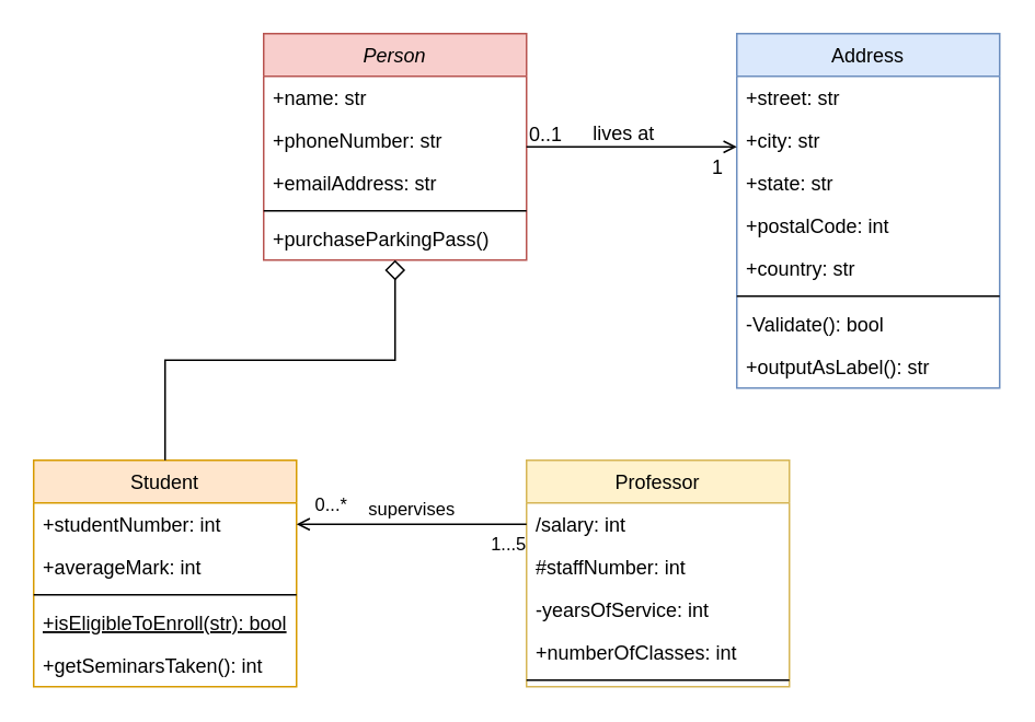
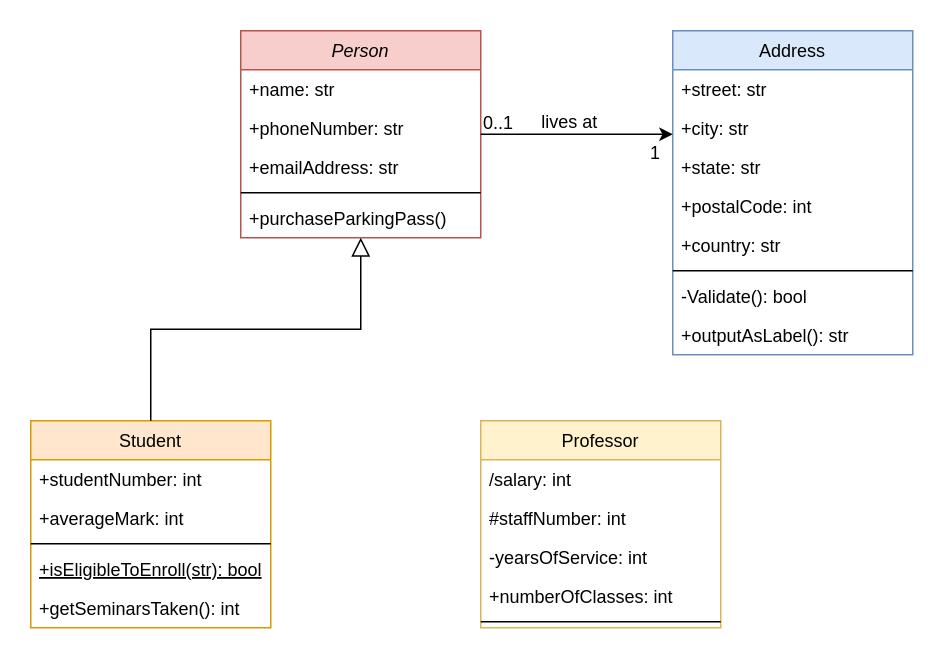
  <mxCell id="0" />
  <mxCell id="1" parent="0" />
  <mxCell id="2" value="Person" style="swimlane;fontStyle=2;align=center;verticalAlign=top;childLayout=stackLayout;horizontal=1;startSize=26;horizontalStack=0;resizeParent=1;resizeLast=0;collapsible=1;marginBottom=0;rounded=0;shadow=0;strokeWidth=1;fillColor=#f8cecc;strokeColor=#b85450;" parent="1" vertex="1"><mxGeometry x="160" y="20" width="160" height="138" as="geometry"><mxRectangle x="230" y="140" width="160" height="26" as="alternateBounds" /></mxGeometry></mxCell>
  <mxCell id="3" value="+name: str" style="text;align=left;verticalAlign=top;spacingLeft=4;spacingRight=4;overflow=hidden;rotatable=0;points=[[0,0.5],[1,0.5]];portConstraint=eastwest;" parent="2" vertex="1"><mxGeometry y="26" width="160" height="26" as="geometry" /></mxCell>
  <mxCell id="4" value="+phoneNumber: str" style="text;align=left;verticalAlign=top;spacingLeft=4;spacingRight=4;overflow=hidden;rotatable=0;points=[[0,0.5],[1,0.5]];portConstraint=eastwest;rounded=0;shadow=0;html=0;" parent="2" vertex="1"><mxGeometry y="52" width="160" height="26" as="geometry" /></mxCell>
  <mxCell id="5" value="+emailAddress: str" style="text;align=left;verticalAlign=top;spacingLeft=4;spacingRight=4;overflow=hidden;rotatable=0;points=[[0,0.5],[1,0.5]];portConstraint=eastwest;rounded=0;shadow=0;html=0;" parent="2" vertex="1"><mxGeometry y="78" width="160" height="26" as="geometry" /></mxCell>
  <mxCell id="6" value="" style="line;html=1;strokeWidth=1;align=left;verticalAlign=middle;spacingTop=-1;spacingLeft=3;spacingRight=3;rotatable=0;labelPosition=right;points=[];portConstraint=eastwest;" parent="2" vertex="1"><mxGeometry y="104" width="160" height="8" as="geometry" /></mxCell>
  <mxCell id="7" value="+purchaseParkingPass()" style="text;align=left;verticalAlign=top;spacingLeft=4;spacingRight=4;overflow=hidden;rotatable=0;points=[[0,0.5],[1,0.5]];portConstraint=eastwest;" parent="2" vertex="1"><mxGeometry y="112" width="160" height="26" as="geometry" /></mxCell>
  <mxCell id="8" value="Student" style="swimlane;fontStyle=0;align=center;verticalAlign=top;childLayout=stackLayout;horizontal=1;startSize=26;horizontalStack=0;resizeParent=1;resizeLast=0;collapsible=1;marginBottom=0;rounded=0;shadow=0;strokeWidth=1;fillColor=#ffe6cc;strokeColor=#d79b00;" parent="1" vertex="1"><mxGeometry x="20" y="280" width="160" height="138" as="geometry"><mxRectangle x="130" y="380" width="160" height="26" as="alternateBounds" /></mxGeometry></mxCell>
  <mxCell id="9" value="+studentNumber: int" style="text;align=left;verticalAlign=top;spacingLeft=4;spacingRight=4;overflow=hidden;rotatable=0;points=[[0,0.5],[1,0.5]];portConstraint=eastwest;fontStyle=0" parent="8" vertex="1"><mxGeometry y="26" width="160" height="26" as="geometry" /></mxCell>
  <mxCell id="10" value="+averageMark: int" style="text;align=left;verticalAlign=top;spacingLeft=4;spacingRight=4;overflow=hidden;rotatable=0;points=[[0,0.5],[1,0.5]];portConstraint=eastwest;rounded=0;shadow=0;html=0;" parent="8" vertex="1"><mxGeometry y="52" width="160" height="26" as="geometry" /></mxCell>
  <mxCell id="11" value="" style="line;html=1;strokeWidth=1;align=left;verticalAlign=middle;spacingTop=-1;spacingLeft=3;spacingRight=3;rotatable=0;labelPosition=right;points=[];portConstraint=eastwest;" parent="8" vertex="1"><mxGeometry y="78" width="160" height="8" as="geometry" /></mxCell>
  <mxCell id="12" value="+isEligibleToEnroll(str): bool" style="text;align=left;verticalAlign=top;spacingLeft=4;spacingRight=4;overflow=hidden;rotatable=0;points=[[0,0.5],[1,0.5]];portConstraint=eastwest;fontStyle=4" parent="8" vertex="1"><mxGeometry y="86" width="160" height="26" as="geometry" /></mxCell>
  <mxCell id="13" value="+getSeminarsTaken(): int" style="text;align=left;verticalAlign=top;spacingLeft=4;spacingRight=4;overflow=hidden;rotatable=0;points=[[0,0.5],[1,0.5]];portConstraint=eastwest;" parent="8" vertex="1"><mxGeometry y="112" width="160" height="26" as="geometry" /></mxCell>
- <mxCell id="14" value="" style="endArrow=diamond;endSize=10;endFill=0;shadow=0;strokeWidth=1;rounded=0;edgeStyle=elbowEdgeStyle;elbow=vertical;" parent="1" source="8" target="2" edge="1"><mxGeometry width="160" relative="1" as="geometry"><mxPoint x="140" y="103" as="sourcePoint" /><mxPoint x="140" y="103" as="targetPoint" /></mxGeometry></mxCell>
+ <mxCell id="14" value="" style="endArrow=block;endSize=10;endFill=0;shadow=0;strokeWidth=1;rounded=0;edgeStyle=elbowEdgeStyle;elbow=vertical;" parent="1" source="8" target="2" edge="1"><mxGeometry width="160" relative="1" as="geometry"><mxPoint x="140" y="103" as="sourcePoint" /><mxPoint x="140" y="103" as="targetPoint" /></mxGeometry></mxCell>
  <mxCell id="15" value="Professor" style="swimlane;fontStyle=0;align=center;verticalAlign=top;childLayout=stackLayout;horizontal=1;startSize=26;horizontalStack=0;resizeParent=1;resizeLast=0;collapsible=1;marginBottom=0;rounded=0;shadow=0;strokeWidth=1;fillColor=#fff2cc;strokeColor=#d6b656;" parent="1" vertex="1"><mxGeometry x="320" y="280" width="160" height="138" as="geometry"><mxRectangle x="340" y="380" width="170" height="26" as="alternateBounds" /></mxGeometry></mxCell>
  <mxCell id="16" value="/salary: int" style="text;align=left;verticalAlign=top;spacingLeft=4;spacingRight=4;overflow=hidden;rotatable=0;points=[[0,0.5],[1,0.5]];portConstraint=eastwest;" parent="15" vertex="1"><mxGeometry y="26" width="160" height="26" as="geometry" /></mxCell>
  <mxCell id="17" value="#staffNumber: int" style="text;align=left;verticalAlign=top;spacingLeft=4;spacingRight=4;overflow=hidden;rotatable=0;points=[[0,0.5],[1,0.5]];portConstraint=eastwest;" parent="15" vertex="1"><mxGeometry y="52" width="160" height="26" as="geometry" /></mxCell>
  <mxCell id="18" value="-yearsOfService: int" style="text;align=left;verticalAlign=top;spacingLeft=4;spacingRight=4;overflow=hidden;rotatable=0;points=[[0,0.5],[1,0.5]];portConstraint=eastwest;" parent="15" vertex="1"><mxGeometry y="78" width="160" height="26" as="geometry" /></mxCell>
  <mxCell id="19" value="+numberOfClasses: int" style="text;align=left;verticalAlign=top;spacingLeft=4;spacingRight=4;overflow=hidden;rotatable=0;points=[[0,0.5],[1,0.5]];portConstraint=eastwest;" parent="15" vertex="1"><mxGeometry y="104" width="160" height="26" as="geometry" /></mxCell>
  <mxCell id="20" value="" style="line;html=1;strokeWidth=1;align=left;verticalAlign=middle;spacingTop=-1;spacingLeft=3;spacingRight=3;rotatable=0;labelPosition=right;points=[];portConstraint=eastwest;" parent="15" vertex="1"><mxGeometry y="130" width="160" height="8" as="geometry" /></mxCell>
  <mxCell id="21" value="Address" style="swimlane;fontStyle=0;align=center;verticalAlign=top;childLayout=stackLayout;horizontal=1;startSize=26;horizontalStack=0;resizeParent=1;resizeLast=0;collapsible=1;marginBottom=0;rounded=0;shadow=0;strokeWidth=1;fillColor=#dae8fc;strokeColor=#6c8ebf;" parent="1" vertex="1"><mxGeometry x="448" y="20" width="160" height="216" as="geometry"><mxRectangle x="550" y="140" width="160" height="26" as="alternateBounds" /></mxGeometry></mxCell>
  <mxCell id="22" value="+street: str" style="text;align=left;verticalAlign=top;spacingLeft=4;spacingRight=4;overflow=hidden;rotatable=0;points=[[0,0.5],[1,0.5]];portConstraint=eastwest;" parent="21" vertex="1"><mxGeometry y="26" width="160" height="26" as="geometry" /></mxCell>
  <mxCell id="23" value="+city: str" style="text;align=left;verticalAlign=top;spacingLeft=4;spacingRight=4;overflow=hidden;rotatable=0;points=[[0,0.5],[1,0.5]];portConstraint=eastwest;rounded=0;shadow=0;html=0;" parent="21" vertex="1"><mxGeometry y="52" width="160" height="26" as="geometry" /></mxCell>
  <mxCell id="24" value="+state: str" style="text;align=left;verticalAlign=top;spacingLeft=4;spacingRight=4;overflow=hidden;rotatable=0;points=[[0,0.5],[1,0.5]];portConstraint=eastwest;rounded=0;shadow=0;html=0;" parent="21" vertex="1"><mxGeometry y="78" width="160" height="26" as="geometry" /></mxCell>
  <mxCell id="25" value="+postalCode: int" style="text;align=left;verticalAlign=top;spacingLeft=4;spacingRight=4;overflow=hidden;rotatable=0;points=[[0,0.5],[1,0.5]];portConstraint=eastwest;rounded=0;shadow=0;html=0;" parent="21" vertex="1"><mxGeometry y="104" width="160" height="26" as="geometry" /></mxCell>
  <mxCell id="26" value="+country: str" style="text;align=left;verticalAlign=top;spacingLeft=4;spacingRight=4;overflow=hidden;rotatable=0;points=[[0,0.5],[1,0.5]];portConstraint=eastwest;rounded=0;shadow=0;html=0;" parent="21" vertex="1"><mxGeometry y="130" width="160" height="26" as="geometry" /></mxCell>
  <mxCell id="27" value="" style="line;html=1;strokeWidth=1;align=left;verticalAlign=middle;spacingTop=-1;spacingLeft=3;spacingRight=3;rotatable=0;labelPosition=right;points=[];portConstraint=eastwest;" parent="21" vertex="1"><mxGeometry y="156" width="160" height="8" as="geometry" /></mxCell>
  <mxCell id="28" value="-Validate(): bool" style="text;align=left;verticalAlign=top;spacingLeft=4;spacingRight=4;overflow=hidden;rotatable=0;points=[[0,0.5],[1,0.5]];portConstraint=eastwest;" parent="21" vertex="1"><mxGeometry y="164" width="160" height="26" as="geometry" /></mxCell>
  <mxCell id="29" value="+outputAsLabel(): str" style="text;align=left;verticalAlign=top;spacingLeft=4;spacingRight=4;overflow=hidden;rotatable=0;points=[[0,0.5],[1,0.5]];portConstraint=eastwest;" parent="21" vertex="1"><mxGeometry y="190" width="160" height="26" as="geometry" /></mxCell>
- <mxCell id="30" value="" style="endArrow=open;shadow=0;strokeWidth=1;rounded=0;endFill=1;edgeStyle=elbowEdgeStyle;elbow=vertical;" parent="1" source="2" target="21" edge="1"><mxGeometry x="0.5" y="41" relative="1" as="geometry"><mxPoint x="320" y="92" as="sourcePoint" /><mxPoint x="480" y="92" as="targetPoint" /><mxPoint x="-40" y="32" as="offset" /></mxGeometry></mxCell>
+ <mxCell id="30" value="" style="endArrow=classic;shadow=0;strokeWidth=1;rounded=0;endFill=1;edgeStyle=elbowEdgeStyle;elbow=vertical;" parent="1" source="2" target="21" edge="1"><mxGeometry x="0.5" y="41" relative="1" as="geometry"><mxPoint x="320" y="92" as="sourcePoint" /><mxPoint x="480" y="92" as="targetPoint" /><mxPoint x="-40" y="32" as="offset" /></mxGeometry></mxCell>
  <mxCell id="31" value="0..1" style="resizable=0;align=left;verticalAlign=bottom;labelBackgroundColor=none;fontSize=12;" parent="30" connectable="0" vertex="1"><mxGeometry x="-1" relative="1" as="geometry"><mxPoint y="1" as="offset" /></mxGeometry></mxCell>
  <mxCell id="32" value="1" style="resizable=0;align=right;verticalAlign=bottom;labelBackgroundColor=none;fontSize=12;" parent="30" connectable="0" vertex="1"><mxGeometry x="1" relative="1" as="geometry"><mxPoint x="-7" y="21" as="offset" /></mxGeometry></mxCell>
  <mxCell id="33" value="lives at" style="text;html=1;resizable=0;points=[];;align=center;verticalAlign=middle;labelBackgroundColor=none;rounded=0;shadow=0;strokeWidth=1;fontSize=12;" parent="30" vertex="1" connectable="0"><mxGeometry x="0.5" y="49" relative="1" as="geometry"><mxPoint x="-38" y="40" as="offset" /></mxGeometry></mxCell>
- <mxCell id="34" value="supervises" style="edgeStyle=orthogonalEdgeStyle;rounded=0;orthogonalLoop=1;jettySize=auto;html=1;entryX=1;entryY=0.5;entryDx=0;entryDy=0;endArrow=open;endFill=0;" parent="1" source="16" target="9" edge="1"><mxGeometry y="-9" relative="1" as="geometry"><mxPoint as="offset" /></mxGeometry></mxCell>
- <mxCell id="35" value="0...*" style="edgeLabel;html=1;align=center;verticalAlign=middle;resizable=0;points=[];" parent="34" vertex="1" connectable="0"><mxGeometry x="0.886" y="-2" relative="1" as="geometry"><mxPoint x="12" y="-11" as="offset" /></mxGeometry></mxCell>
- <mxCell id="36" value="1...5" style="edgeLabel;html=1;align=center;verticalAlign=middle;resizable=0;points=[];" parent="34" vertex="1" connectable="0"><mxGeometry x="-0.829" relative="1" as="geometry"><mxPoint y="11" as="offset" /></mxGeometry></mxCell>
